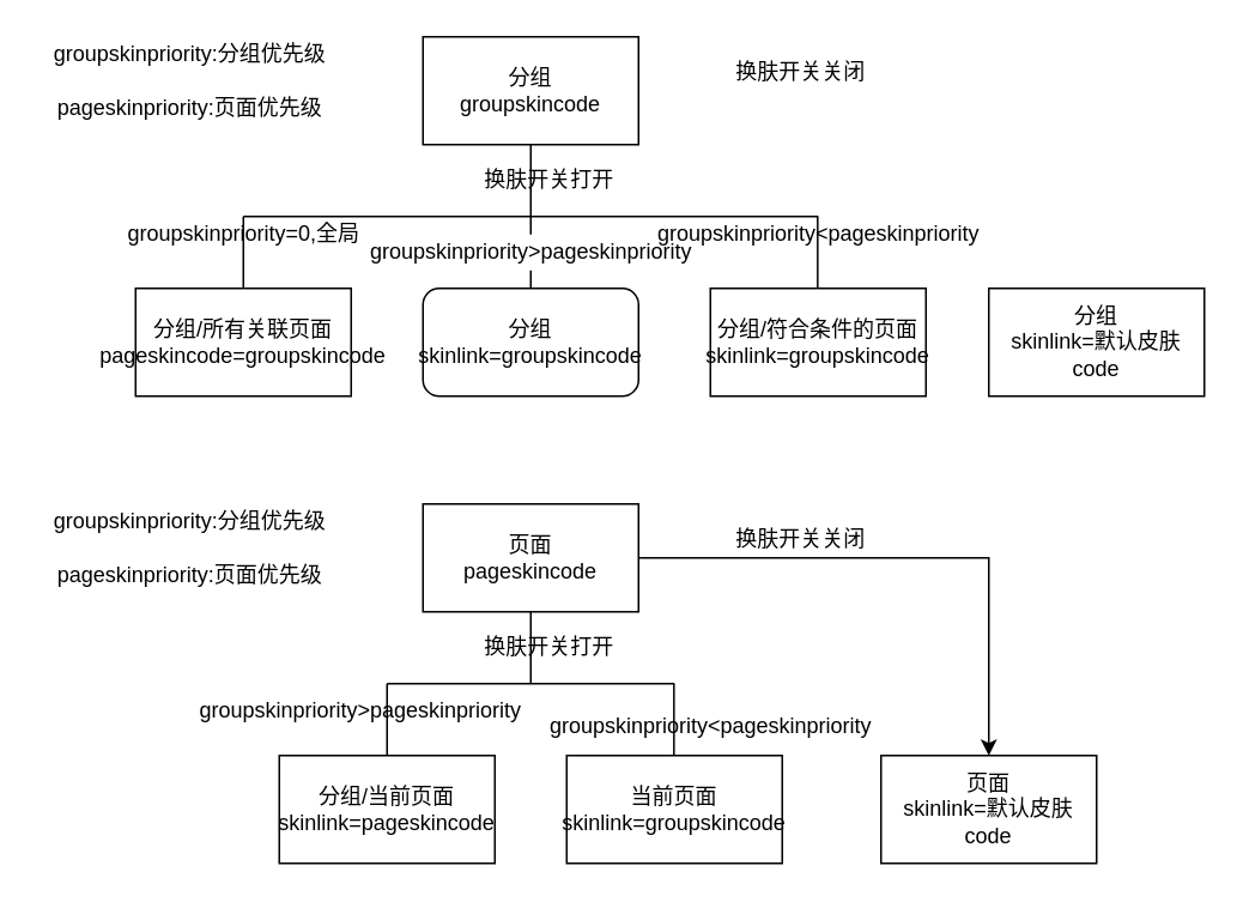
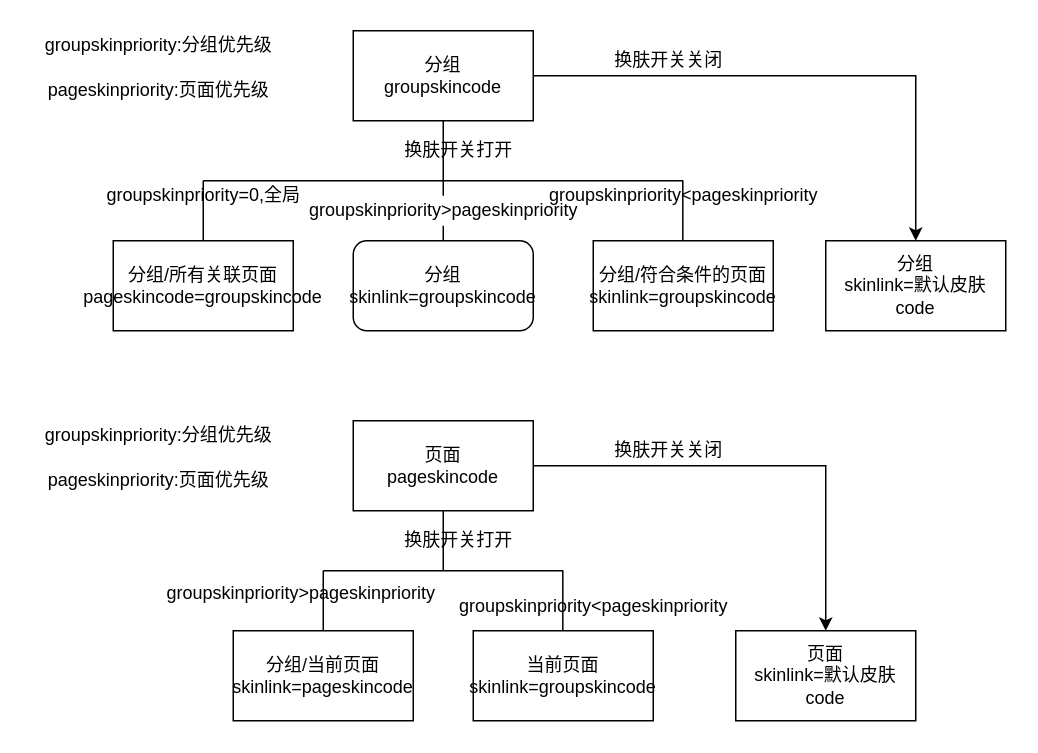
  <mxCell id="0" />
  <mxCell id="1" parent="0" />
+ <mxCell id="2" value="" style="edgeStyle=orthogonalEdgeStyle;rounded=0;orthogonalLoop=1;jettySize=auto;html=1;" edge="1" parent="1" source="3" target="19"><mxGeometry relative="1" as="geometry" /></mxCell>
  <mxCell id="3" value="分组&lt;br&gt;groupskincode" style="rounded=0;whiteSpace=wrap;html=1;" vertex="1" parent="1"><mxGeometry x="235" y="20" width="120" height="60" as="geometry" /></mxCell>
  <mxCell id="4" value="换肤开关打开" style="text;html=1;align=center;verticalAlign=middle;resizable=0;points=[];autosize=1;" vertex="1" parent="1"><mxGeometry x="260" y="90" width="90" height="20" as="geometry" /></mxCell>
  <mxCell id="5" value="分组/符合条件的页面&lt;br&gt;skinlink=groupskincode" style="rounded=0;whiteSpace=wrap;html=1;" vertex="1" parent="1"><mxGeometry x="395" y="160" width="120" height="60" as="geometry" /></mxCell>
  <mxCell id="6" value="分组/所有关联页面&lt;br&gt;pageskincode=groupskincode" style="rounded=0;whiteSpace=wrap;html=1;" vertex="1" parent="1"><mxGeometry x="75" y="160" width="120" height="60" as="geometry" /></mxCell>
  <mxCell id="7" value="groupskinpriority=0,全局" style="text;html=1;align=center;verticalAlign=middle;resizable=0;points=[];autosize=1;" vertex="1" parent="1"><mxGeometry x="65" y="120" width="140" height="20" as="geometry" /></mxCell>
  <mxCell id="8" value="" style="endArrow=none;html=1;entryX=0.5;entryY=1;entryDx=0;entryDy=0;" edge="1" parent="1" target="3"><mxGeometry width="50" height="50" relative="1" as="geometry"><mxPoint x="295" y="120" as="sourcePoint" /><mxPoint x="295" y="80" as="targetPoint" /></mxGeometry></mxCell>
  <mxCell id="9" value="" style="endArrow=none;html=1;exitX=0.5;exitY=0;exitDx=0;exitDy=0;" edge="1" parent="1" source="6"><mxGeometry width="50" height="50" relative="1" as="geometry"><mxPoint x="215" y="160" as="sourcePoint" /><mxPoint x="135" y="120" as="targetPoint" /></mxGeometry></mxCell>
  <mxCell id="10" value="" style="endArrow=none;html=1;" edge="1" parent="1"><mxGeometry width="50" height="50" relative="1" as="geometry"><mxPoint x="135" y="120" as="sourcePoint" /><mxPoint x="455" y="120" as="targetPoint" /></mxGeometry></mxCell>
  <mxCell id="11" value="" style="endArrow=none;html=1;exitX=0.5;exitY=0;exitDx=0;exitDy=0;" edge="1" parent="1"><mxGeometry width="50" height="50" relative="1" as="geometry"><mxPoint x="454.71" y="160" as="sourcePoint" /><mxPoint x="454.71" y="120" as="targetPoint" /></mxGeometry></mxCell>
  <mxCell id="12" value="分组&lt;br&gt;skinlink=groupskincode" style="whiteSpace=wrap;html=1;rounded=1;" vertex="1" parent="1"><mxGeometry x="235" y="160" width="120" height="60" as="geometry" /></mxCell>
  <mxCell id="13" value="" style="endArrow=none;html=1;exitX=0.5;exitY=0;exitDx=0;exitDy=0;" edge="1" parent="1" source="15"><mxGeometry width="50" height="50" relative="1" as="geometry"><mxPoint x="275" y="180" as="sourcePoint" /><mxPoint x="295" y="120" as="targetPoint" /></mxGeometry></mxCell>
  <mxCell id="14" value="groupskinpriority&amp;lt;pageskinpriority" style="text;html=1;align=center;verticalAlign=middle;resizable=0;points=[];autosize=1;" vertex="1" parent="1"><mxGeometry x="360" y="120" width="190" height="20" as="geometry" /></mxCell>
  <mxCell id="15" value="groupskinpriority&amp;gt;pageskinpriority" style="text;html=1;align=center;verticalAlign=middle;resizable=0;points=[];autosize=1;" vertex="1" parent="1"><mxGeometry x="200" y="130" width="190" height="20" as="geometry" /></mxCell>
  <mxCell id="16" value="" style="endArrow=none;html=1;exitX=0.5;exitY=0;exitDx=0;exitDy=0;" edge="1" parent="1" source="12" target="15"><mxGeometry width="50" height="50" relative="1" as="geometry"><mxPoint x="295" y="160" as="sourcePoint" /><mxPoint x="295" y="120" as="targetPoint" /></mxGeometry></mxCell>
  <mxCell id="17" value="groupskinpriority:分组优先级" style="text;html=1;align=center;verticalAlign=middle;resizable=0;points=[];autosize=1;" vertex="1" parent="1"><mxGeometry x="20" y="20" width="170" height="20" as="geometry" /></mxCell>
  <mxCell id="18" value="pageskinpriority:页面优先级" style="text;html=1;align=center;verticalAlign=middle;resizable=0;points=[];autosize=1;" vertex="1" parent="1"><mxGeometry x="25" y="50" width="160" height="20" as="geometry" /></mxCell>
  <mxCell id="19" value="分组&lt;br&gt;skinlink=默认皮肤code" style="rounded=0;whiteSpace=wrap;html=1;" vertex="1" parent="1"><mxGeometry x="550" y="160" width="120" height="60" as="geometry" /></mxCell>
  <mxCell id="20" value="换肤开关关闭" style="text;html=1;align=center;verticalAlign=middle;resizable=0;points=[];autosize=1;" vertex="1" parent="1"><mxGeometry x="400" y="30" width="90" height="20" as="geometry" /></mxCell>
  <mxCell id="21" value="" style="edgeStyle=orthogonalEdgeStyle;rounded=0;orthogonalLoop=1;jettySize=auto;html=1;" edge="1" parent="1" source="22" target="32"><mxGeometry relative="1" as="geometry" /></mxCell>
  <mxCell id="22" value="页面&lt;br&gt;pageskincode" style="rounded=0;whiteSpace=wrap;html=1;" vertex="1" parent="1"><mxGeometry x="235" y="280" width="120" height="60" as="geometry" /></mxCell>
  <mxCell id="23" value="换肤开关打开" style="text;html=1;align=center;verticalAlign=middle;resizable=0;points=[];autosize=1;" vertex="1" parent="1"><mxGeometry x="260" y="350" width="90" height="20" as="geometry" /></mxCell>
  <mxCell id="24" value="当前页面&lt;br&gt;skinlink=groupskincode" style="rounded=0;whiteSpace=wrap;html=1;" vertex="1" parent="1"><mxGeometry x="315" y="420" width="120" height="60" as="geometry" /></mxCell>
  <mxCell id="25" value="分组/当前页面&lt;br&gt;skinlink=pageskincode" style="rounded=0;whiteSpace=wrap;html=1;" vertex="1" parent="1"><mxGeometry x="155" y="420" width="120" height="60" as="geometry" /></mxCell>
  <mxCell id="26" value="" style="endArrow=none;html=1;entryX=0.5;entryY=1;entryDx=0;entryDy=0;" edge="1" parent="1" target="22"><mxGeometry width="50" height="50" relative="1" as="geometry"><mxPoint x="295" y="380" as="sourcePoint" /><mxPoint x="295" y="340" as="targetPoint" /></mxGeometry></mxCell>
  <mxCell id="27" value="" style="endArrow=none;html=1;exitX=0.5;exitY=0;exitDx=0;exitDy=0;" edge="1" parent="1" source="25"><mxGeometry width="50" height="50" relative="1" as="geometry"><mxPoint x="295" y="420" as="sourcePoint" /><mxPoint x="215" y="380" as="targetPoint" /></mxGeometry></mxCell>
  <mxCell id="28" value="" style="endArrow=none;html=1;" edge="1" parent="1"><mxGeometry width="50" height="50" relative="1" as="geometry"><mxPoint x="215" y="380" as="sourcePoint" /><mxPoint x="375" y="380" as="targetPoint" /></mxGeometry></mxCell>
  <mxCell id="29" value="" style="endArrow=none;html=1;exitX=0.5;exitY=0;exitDx=0;exitDy=0;" edge="1" parent="1"><mxGeometry width="50" height="50" relative="1" as="geometry"><mxPoint x="374.71" y="420" as="sourcePoint" /><mxPoint x="374.71" y="380" as="targetPoint" /></mxGeometry></mxCell>
  <mxCell id="30" value="groupskinpriority&amp;lt;pageskinpriority" style="text;html=1;align=center;verticalAlign=middle;resizable=0;points=[];autosize=1;" vertex="1" parent="1"><mxGeometry x="300" y="394" width="190" height="20" as="geometry" /></mxCell>
  <mxCell id="31" value="pageskinpriority:页面优先级" style="text;html=1;align=center;verticalAlign=middle;resizable=0;points=[];autosize=1;" vertex="1" parent="1"><mxGeometry x="25" y="310" width="160" height="20" as="geometry" /></mxCell>
  <mxCell id="32" value="页面&lt;br&gt;skinlink=默认皮肤code" style="rounded=0;whiteSpace=wrap;html=1;" vertex="1" parent="1"><mxGeometry x="490" y="420" width="120" height="60" as="geometry" /></mxCell>
  <mxCell id="33" value="换肤开关关闭" style="text;html=1;align=center;verticalAlign=middle;resizable=0;points=[];autosize=1;" vertex="1" parent="1"><mxGeometry x="400" y="290" width="90" height="20" as="geometry" /></mxCell>
  <mxCell id="34" value="groupskinpriority:分组优先级" style="text;html=1;align=center;verticalAlign=middle;resizable=0;points=[];autosize=1;" vertex="1" parent="1"><mxGeometry x="20" y="280" width="170" height="20" as="geometry" /></mxCell>
  <mxCell id="35" value="groupskinpriority&amp;gt;pageskinpriority" style="text;html=1;align=center;verticalAlign=middle;resizable=0;points=[];autosize=1;" vertex="1" parent="1"><mxGeometry x="105" y="384.5" width="190" height="20" as="geometry" /></mxCell>
